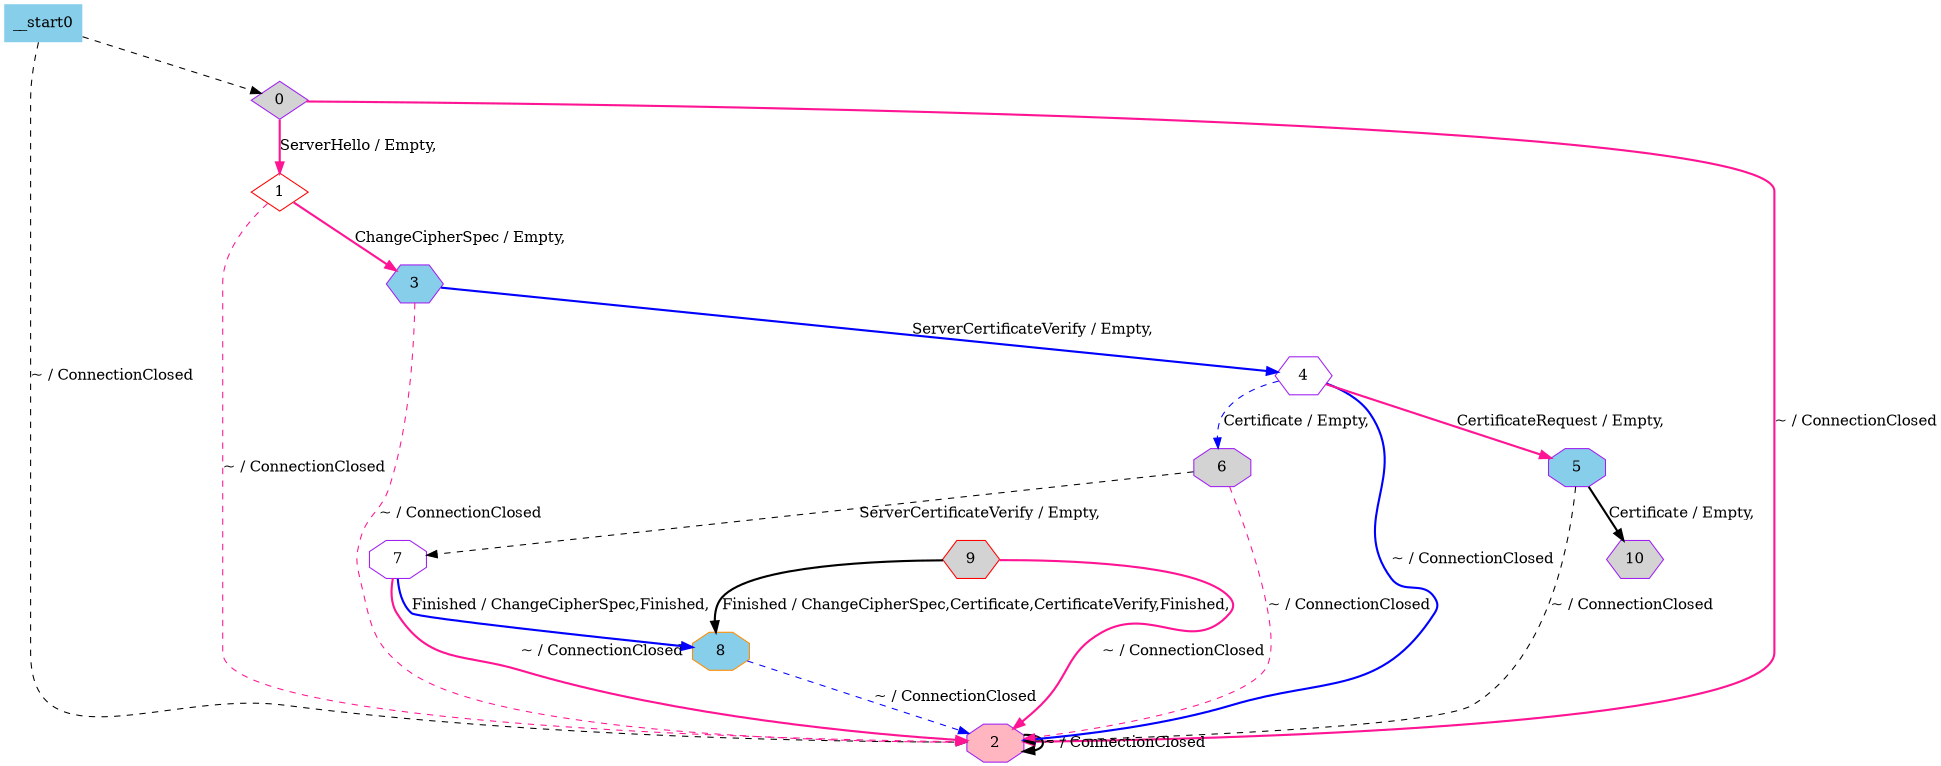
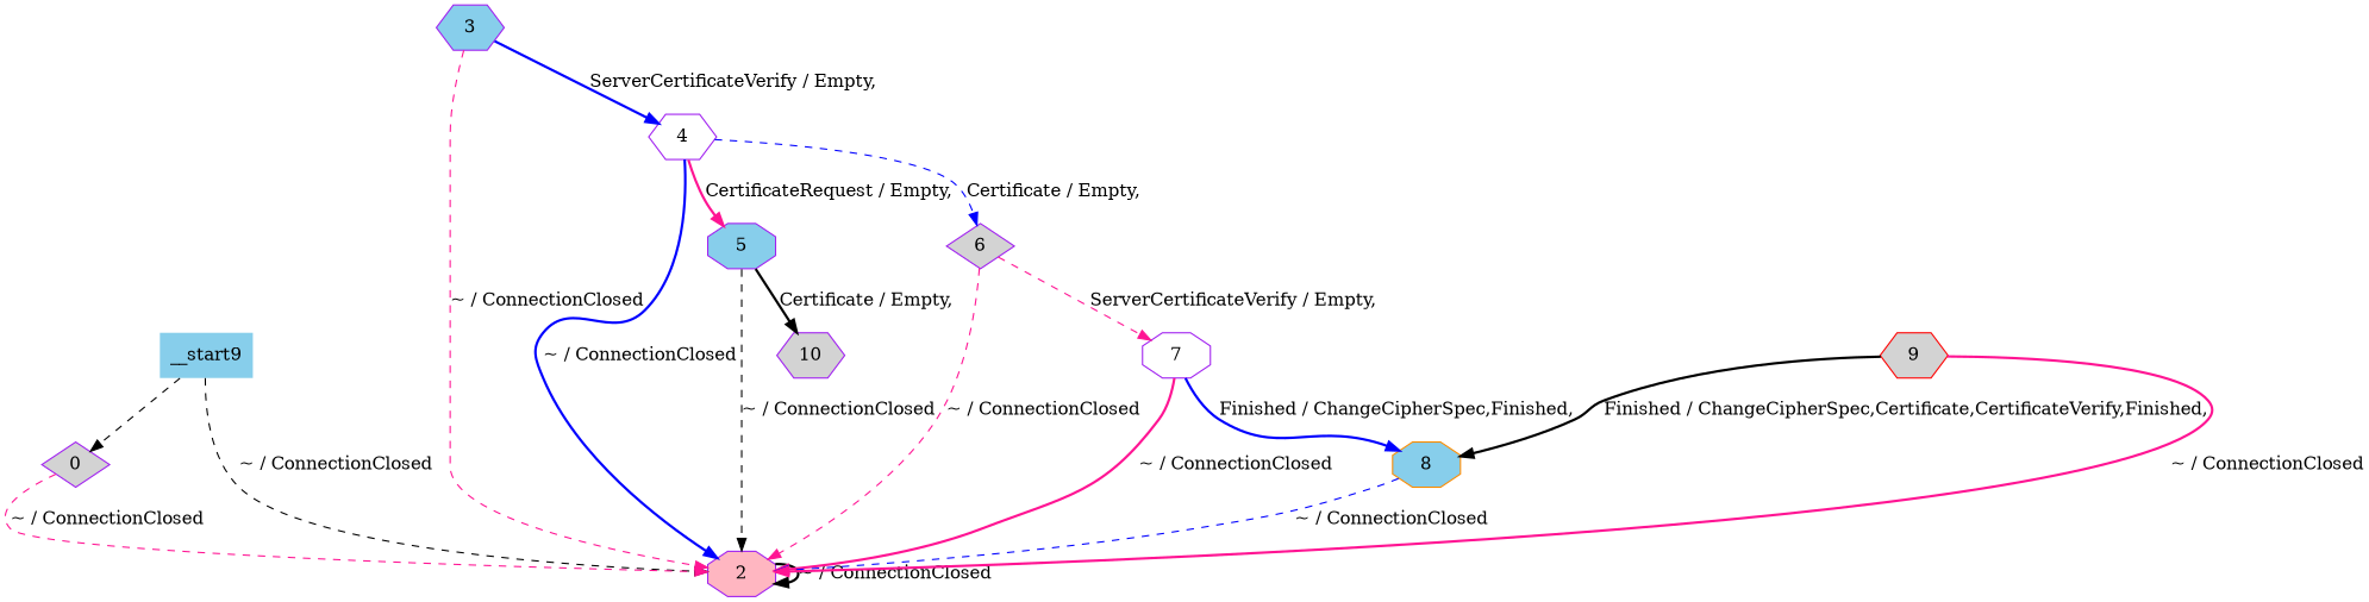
  digraph {
    node [color=purple fillcolor=skyblue shape=octagon style=filled]
    edge [color=deeppink style=bold]
-   __start0 [shape=none]
+   __start0 [shape=none label=__start9]
    n2 [fillcolor=lightgrey label=0 shape=diamond]
    n3 [fillcolor=lightpink label=2]
-   n4 [color=red fillcolor=white label=1 shape=diamond]
    n5 [label=3 shape=hexagon]
    n6 [fillcolor=white label=4 shape=hexagon]
    n7 [label=5]
-   n8 [fillcolor=lightgrey label=6]
+   n8 [fillcolor=lightgrey label=6 shape=diamond]
    n9 [fillcolor=lightgrey label=10 shape=hexagon]
    n10 [fillcolor=white label=7]
    n11 [color=darkorange label=8]
    n12 [color=red fillcolor=lightgrey label=9 shape=hexagon]
    __start0 -> n2 [color=black style=dashed]
    __start0 -> n3 [color=black label="~ / ConnectionClosed" style=dashed]
-   n2 -> n3 [label="~ / ConnectionClosed"]
-   n2 -> n4 [label="ServerHello / Empty,"]
+   n2 -> n3 [label="~ / ConnectionClosed" style=dashed]
    n3 -> n3 [color=black label="~ / ConnectionClosed"]
-   n4 -> n3 [label="~ / ConnectionClosed" style=dashed]
-   n4 -> n5 [label="ChangeCipherSpec / Empty,"]
    n5 -> n3 [label="~ / ConnectionClosed" style=dashed]
    n5 -> n6 [color=blue label="ServerCertificateVerify / Empty,"]
    n6 -> n3 [color=blue label="~ / ConnectionClosed"]
    n6 -> n7 [label="CertificateRequest / Empty,"]
    n6 -> n8 [color=blue label="Certificate / Empty," style=dashed]
    n7 -> n3 [color=black label="~ / ConnectionClosed" style=dashed]
    n7 -> n9 [color=black label="Certificate / Empty,"]
    n8 -> n3 [label="~ / ConnectionClosed" style=dashed]
-   n8 -> n10 [color=black label="ServerCertificateVerify / Empty," style=dashed]
+   n8 -> n10 [label="ServerCertificateVerify / Empty," style=dashed]
    n10 -> n3 [label="~ / ConnectionClosed"]
    n10 -> n11 [color=blue label="Finished / ChangeCipherSpec,Finished,"]
    n11 -> n3 [color=blue label="~ / ConnectionClosed" style=dashed]
    n12 -> n3 [label="~ / ConnectionClosed"]
    n12 -> n11 [color=black label="Finished / ChangeCipherSpec,Certificate,CertificateVerify,Finished,"]
  }
